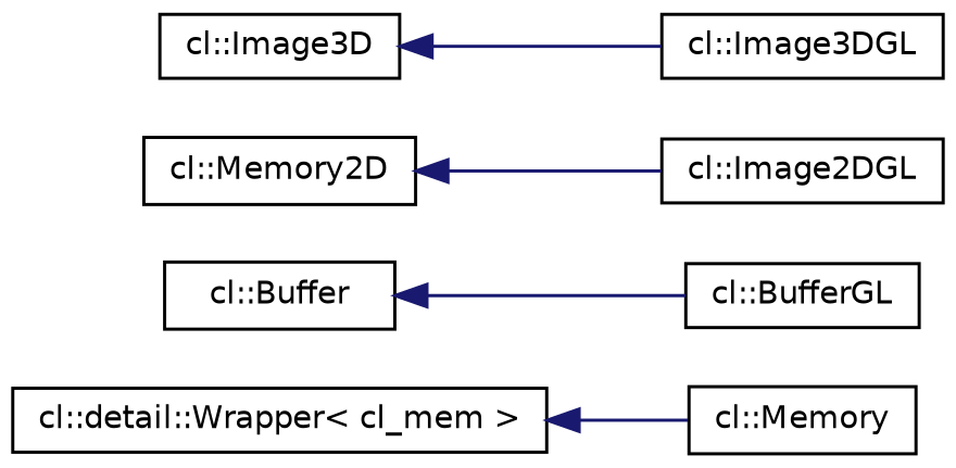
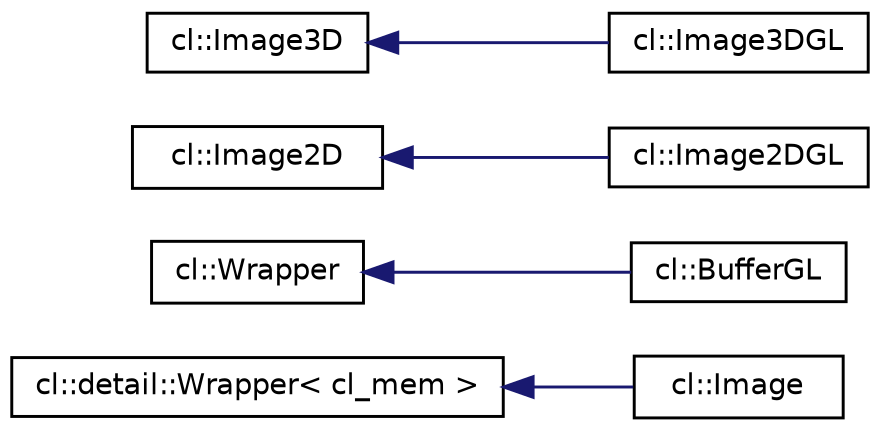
  digraph {
    fontname="DejaVu Sans"
    rankdir=LR
    node [color=black fillcolor=white fontname="DejaVu Sans" fontsize=10 shape=record style=filled]
    edge [color=midnightblue dir=back fontname="DejaVu Sans" fontsize=10 labelfontname="FreeSans.ttf" labelfontsize=10 style=solid]
    n1 [height=0.2 label="cl::detail::Wrapper\< cl_mem \>" width=0.4]
-   n2 [height=0.2 label="cl::Memory" width=0.4]
-   n3 [height=0.2 label="cl::Buffer" width=0.4]
+   n2 [height=0.2 label="cl::Image" width=0.4]
+   n3 [height=0.2 label="cl::Wrapper" width=0.4]
    n4 [height=0.2 label="cl::BufferGL" width=0.4]
-   n5 [height=0.2 label="cl::Memory2D" width=0.4]
+   n5 [height=0.2 label="cl::Image2D" width=0.4]
    n6 [height=0.2 label="cl::Image2DGL" width=0.4]
    n7 [height=0.2 label="cl::Image3D" width=0.4]
    n8 [height=0.2 label="cl::Image3DGL" width=0.4]
    n1 -> n2
    n3 -> n4
    n5 -> n6
    n7 -> n8
  }
